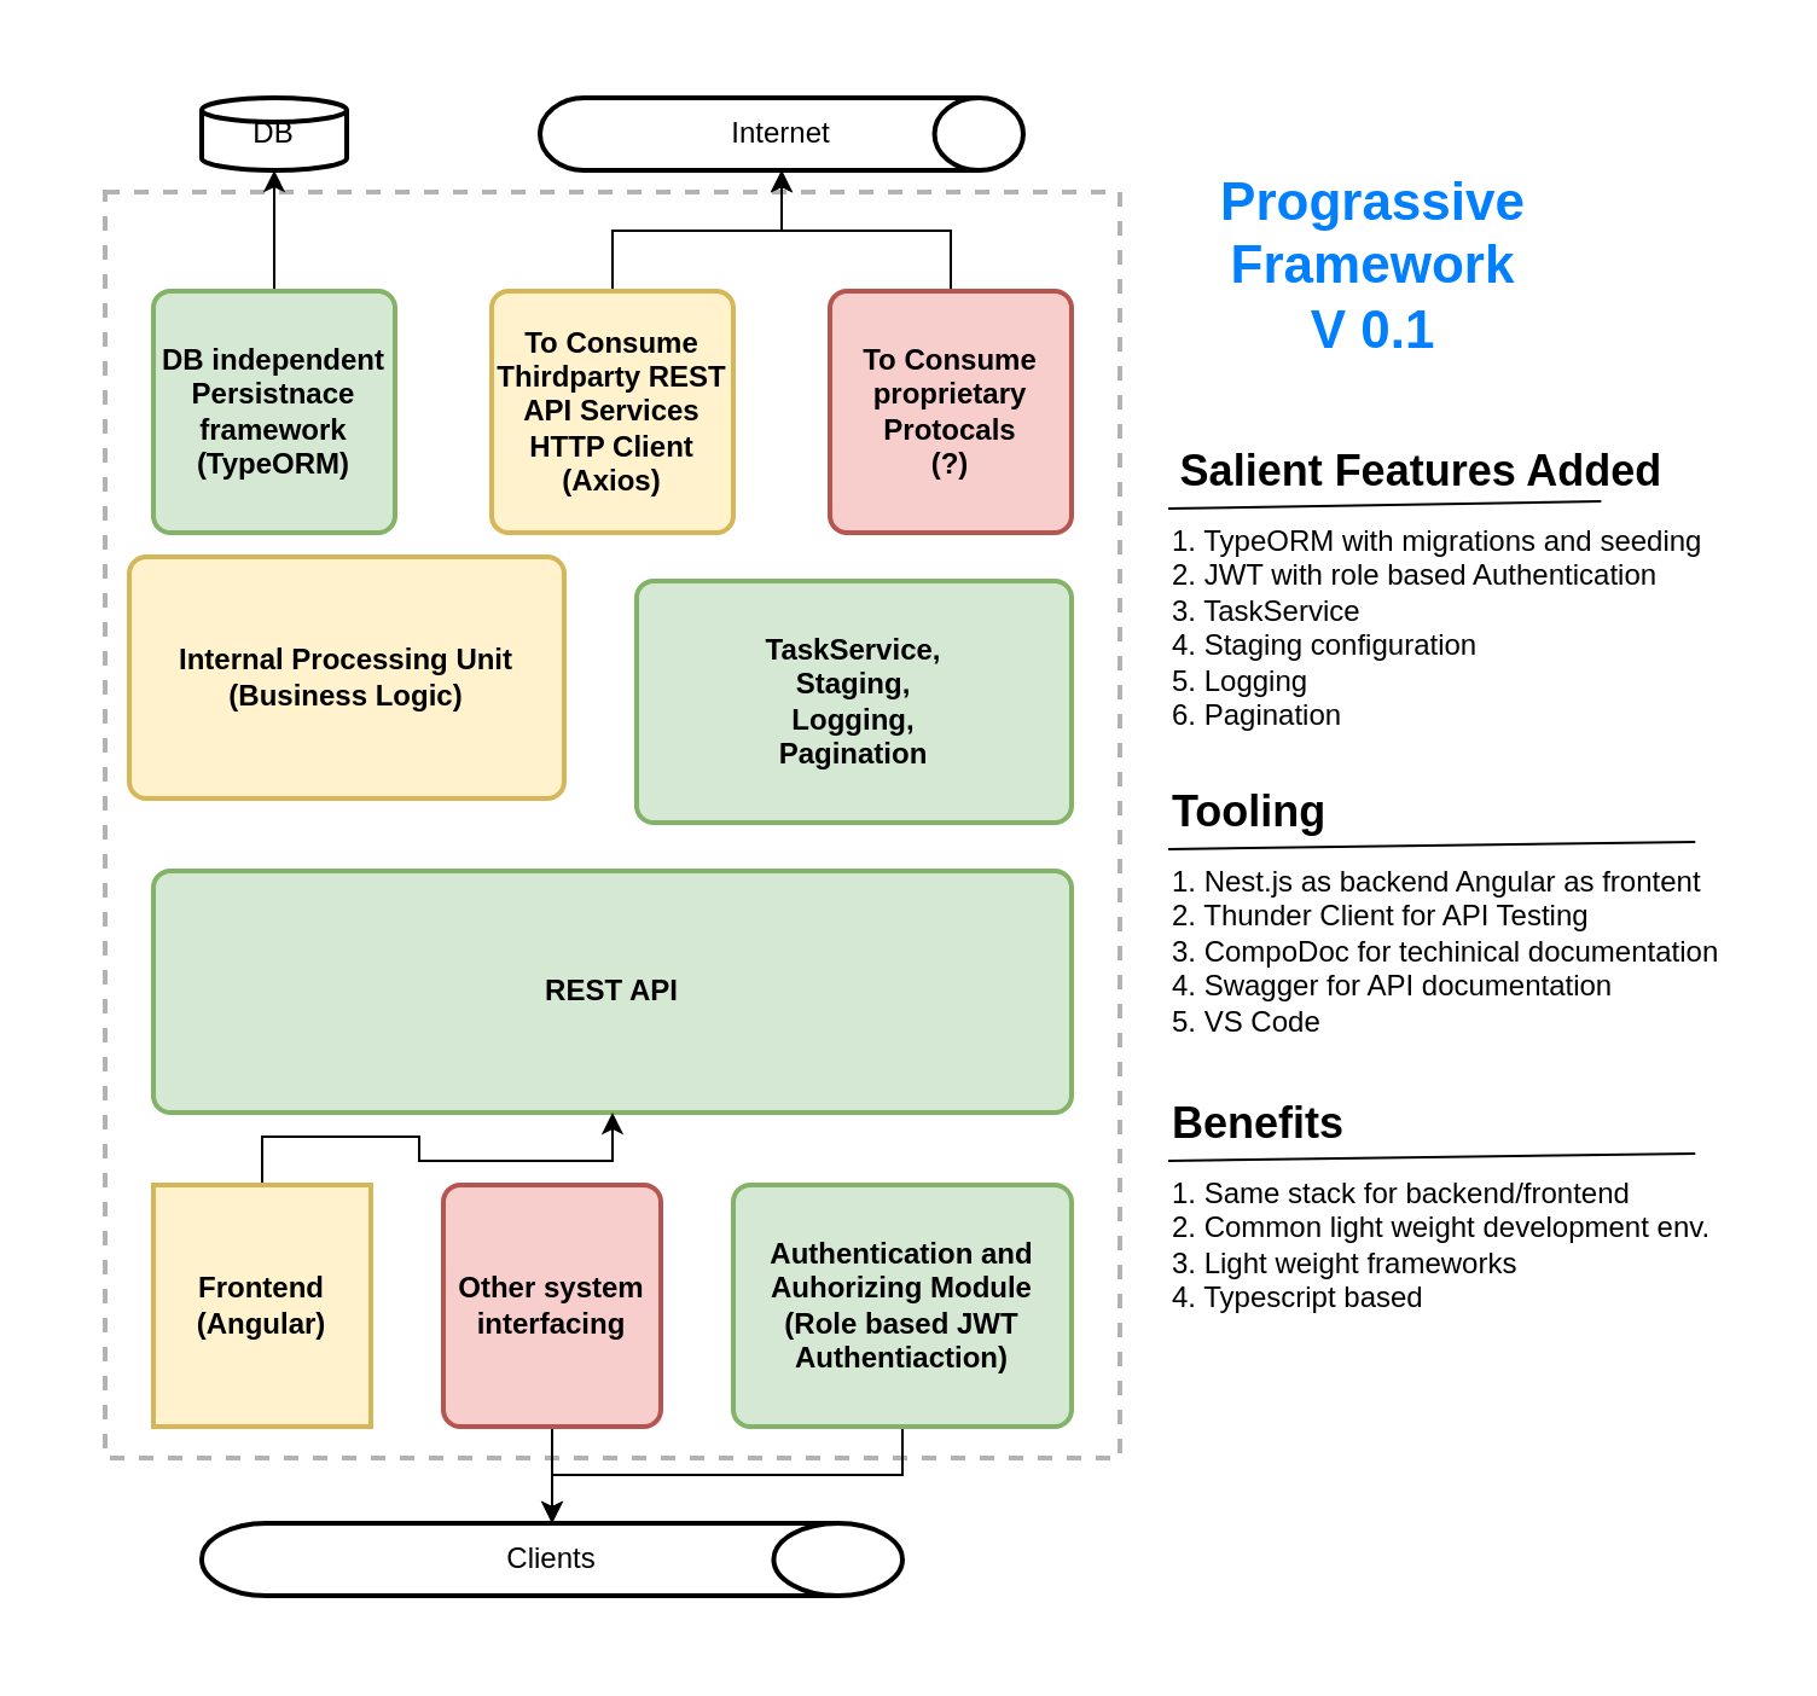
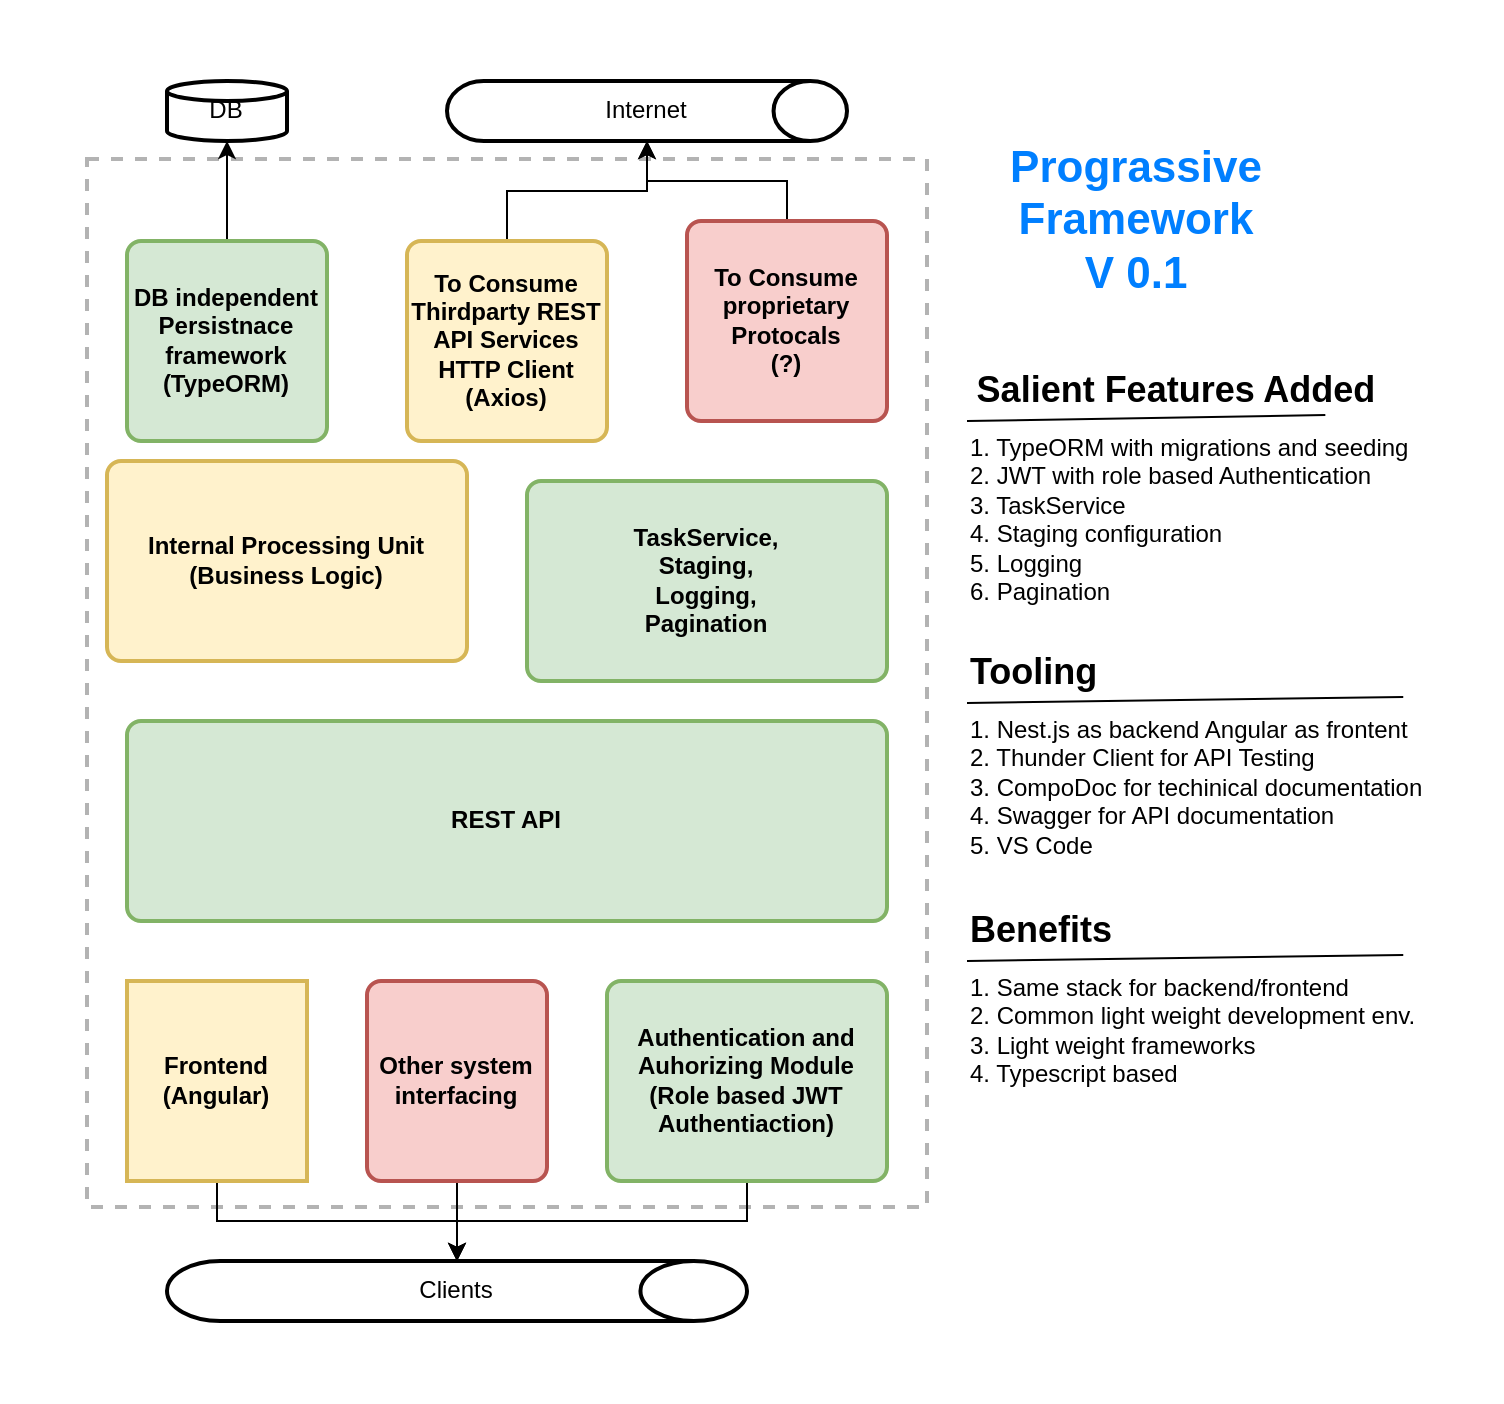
  <mxCell id="0" />
  <mxCell id="1" parent="0" />
  <mxCell id="2" value="" style="rounded=0;whiteSpace=wrap;html=1;dashed=1;fontSize=22;fontColor=#007FFF;strokeColor=#FFFFFF;strokeWidth=2;" vertex="1" parent="1"><mxGeometry x="20" y="20" width="710" height="660" as="geometry" /></mxCell>
  <mxCell id="3" value="" style="rounded=0;whiteSpace=wrap;html=1;dashed=1;strokeWidth=2;strokeColor=#B3B3B3;" vertex="1" parent="1"><mxGeometry x="43" y="79" width="420" height="524" as="geometry" /></mxCell>
  <mxCell id="4" value="" style="edgeStyle=orthogonalEdgeStyle;rounded=0;orthogonalLoop=1;jettySize=auto;html=1;" edge="1" parent="1" source="5" target="13"><mxGeometry relative="1" as="geometry" /></mxCell>
  <mxCell id="5" value="&lt;b&gt;DB independent Persistnace framework (TypeORM)&lt;/b&gt;" style="rounded=1;whiteSpace=wrap;html=1;absoluteArcSize=1;arcSize=14;strokeWidth=2;fillColor=#d5e8d4;strokeColor=#82b366;" vertex="1" parent="1"><mxGeometry x="63" y="120" width="100" height="100" as="geometry" /></mxCell>
  <mxCell id="6" value="" style="edgeStyle=orthogonalEdgeStyle;rounded=0;orthogonalLoop=1;jettySize=auto;html=1;" edge="1" parent="1" source="7" target="14"><mxGeometry relative="1" as="geometry" /></mxCell>
  <mxCell id="7" value="&lt;b&gt;To Consume Thirdparty REST API Services&lt;br&gt;HTTP Client&lt;br&gt;(Axios)&lt;br&gt;&lt;/b&gt;" style="rounded=1;whiteSpace=wrap;html=1;absoluteArcSize=1;arcSize=14;strokeWidth=2;fillColor=#fff2cc;strokeColor=#d6b656;" vertex="1" parent="1"><mxGeometry x="203" y="120" width="100" height="100" as="geometry" /></mxCell>
  <mxCell id="8" value="" style="edgeStyle=orthogonalEdgeStyle;rounded=0;orthogonalLoop=1;jettySize=auto;html=1;" edge="1" parent="1" source="9" target="14"><mxGeometry relative="1" as="geometry" /></mxCell>
- <mxCell id="9" value="&lt;b&gt;To Consume proprietary &lt;br&gt;Protocals&lt;/b&gt;&lt;br&gt;&lt;b&gt;(?)&lt;/b&gt;" style="rounded=1;whiteSpace=wrap;html=1;absoluteArcSize=1;arcSize=14;strokeWidth=2;fillColor=#f8cecc;strokeColor=#b85450;" vertex="1" parent="1"><mxGeometry x="343" y="120" width="100" height="100" as="geometry" /></mxCell>
+ <mxCell id="9" value="&lt;b&gt;To Consume proprietary &lt;br&gt;Protocals&lt;/b&gt;&lt;br&gt;&lt;b&gt;(?)&lt;/b&gt;" style="rounded=1;whiteSpace=wrap;html=1;absoluteArcSize=1;arcSize=14;strokeWidth=2;fillColor=#f8cecc;strokeColor=#b85450;" vertex="1" parent="1"><mxGeometry x="343" y="110" width="100" height="100" as="geometry" /></mxCell>
  <mxCell id="10" value="" style="edgeStyle=orthogonalEdgeStyle;rounded=0;orthogonalLoop=1;jettySize=auto;html=1;fontSize=22;fontColor=#007FFF;" edge="1" parent="1" source="11" target="21"><mxGeometry relative="1" as="geometry" /></mxCell>
  <mxCell id="11" value="&lt;b&gt;Authentication and Auhorizing Module&lt;br&gt;(Role based JWT Authentiaction)&lt;br&gt;&lt;/b&gt;" style="rounded=1;whiteSpace=wrap;html=1;absoluteArcSize=1;arcSize=14;strokeWidth=2;fillColor=#d5e8d4;strokeColor=#82b366;" vertex="1" parent="1"><mxGeometry x="303" y="490" width="140" height="100" as="geometry" /></mxCell>
  <mxCell id="12" value="&lt;b&gt;REST API&lt;br&gt;&lt;/b&gt;" style="rounded=1;whiteSpace=wrap;html=1;absoluteArcSize=1;arcSize=14;strokeWidth=2;fillColor=#d5e8d4;strokeColor=#82b366;" vertex="1" parent="1"><mxGeometry x="63" y="360" width="380" height="100" as="geometry" /></mxCell>
  <mxCell id="13" value="DB" style="strokeWidth=2;html=1;shape=mxgraph.flowchart.database;whiteSpace=wrap;" vertex="1" parent="1"><mxGeometry x="83" y="40" width="60" height="30" as="geometry" /></mxCell>
  <mxCell id="14" value="Internet" style="strokeWidth=2;html=1;shape=mxgraph.flowchart.direct_data;whiteSpace=wrap;" vertex="1" parent="1"><mxGeometry x="223" y="40" width="200" height="30" as="geometry" /></mxCell>
  <mxCell id="15" value="&lt;b&gt;Internal Processing Unit&lt;br&gt;(Business Logic)&lt;br&gt;&lt;/b&gt;" style="rounded=1;whiteSpace=wrap;html=1;absoluteArcSize=1;arcSize=14;strokeWidth=2;fillColor=#fff2cc;strokeColor=#d6b656;" vertex="1" parent="1"><mxGeometry x="53" y="230" width="180" height="100" as="geometry" /></mxCell>
- <mxCell id="16" value="" style="edgeStyle=orthogonalEdgeStyle;rounded=0;orthogonalLoop=1;jettySize=auto;html=1;fontSize=22;fontColor=#007FFF;" edge="1" parent="1" source="17" target="12"><mxGeometry relative="1" as="geometry" /></mxCell>
+ <mxCell id="16" value="" style="edgeStyle=orthogonalEdgeStyle;rounded=0;orthogonalLoop=1;jettySize=auto;html=1;fontSize=22;fontColor=#007FFF;" edge="1" parent="1" source="17" target="21"><mxGeometry relative="1" as="geometry" /></mxCell>
  <mxCell id="17" value="&lt;b&gt;Frontend&lt;br&gt;(Angular)&lt;br&gt;&lt;/b&gt;" style="whiteSpace=wrap;html=1;absoluteArcSize=1;arcSize=14;strokeWidth=2;fillColor=#fff2cc;strokeColor=#d6b656;rounded=0;" vertex="1" parent="1"><mxGeometry x="63" y="490" width="90" height="100" as="geometry" /></mxCell>
  <mxCell id="18" value="" style="edgeStyle=orthogonalEdgeStyle;rounded=0;orthogonalLoop=1;jettySize=auto;html=1;fontSize=22;fontColor=#007FFF;" edge="1" parent="1" source="19" target="21"><mxGeometry relative="1" as="geometry" /></mxCell>
  <mxCell id="19" value="&lt;b&gt;Other system interfacing&lt;br&gt;&lt;/b&gt;" style="rounded=1;whiteSpace=wrap;html=1;absoluteArcSize=1;arcSize=14;strokeWidth=2;fillColor=#f8cecc;strokeColor=#b85450;" vertex="1" parent="1"><mxGeometry x="183" y="490" width="90" height="100" as="geometry" /></mxCell>
  <mxCell id="20" value="&lt;font color=&quot;#007fff&quot; style=&quot;font-size: 22px;&quot;&gt;&lt;b style=&quot;&quot;&gt;Prograssive Framework&lt;br&gt;V 0.1&lt;br&gt;&lt;/b&gt;&lt;/font&gt;" style="text;html=1;align=center;verticalAlign=middle;whiteSpace=wrap;rounded=0;dashed=1;fontSize=12;" vertex="1" parent="1"><mxGeometry x="463" y="100" width="210" height="20" as="geometry" /></mxCell>
  <mxCell id="21" value="Clients" style="strokeWidth=2;html=1;shape=mxgraph.flowchart.direct_data;whiteSpace=wrap;" vertex="1" parent="1"><mxGeometry x="83" y="630" width="290" height="30" as="geometry" /></mxCell>
  <mxCell id="22" value="&lt;b&gt;TaskService, &lt;br&gt;Staging, &lt;br&gt;Logging, &lt;br&gt;Pagination&lt;br&gt;&lt;/b&gt;" style="rounded=1;whiteSpace=wrap;html=1;absoluteArcSize=1;arcSize=14;strokeWidth=2;fillColor=#d5e8d4;strokeColor=#82b366;" vertex="1" parent="1"><mxGeometry x="263" y="240" width="180" height="100" as="geometry" /></mxCell>
  <mxCell id="23" value="&lt;b&gt;&lt;font style=&quot;font-size: 18px;&quot;&gt;Salient Features Added&lt;/font&gt;&lt;/b&gt;" style="text;html=1;strokeColor=none;fillColor=none;align=center;verticalAlign=middle;whiteSpace=wrap;rounded=0;" vertex="1" parent="1"><mxGeometry x="483" y="180" width="210" height="30" as="geometry" /></mxCell>
  <mxCell id="24" value="&lt;b&gt;&lt;font style=&quot;font-size: 18px;&quot;&gt;Tooling&lt;/font&gt;&lt;/b&gt;" style="text;html=1;strokeColor=none;fillColor=none;align=left;verticalAlign=middle;whiteSpace=wrap;rounded=0;" vertex="1" parent="1"><mxGeometry x="483" y="321" width="210" height="30" as="geometry" /></mxCell>
  <mxCell id="25" value="" style="endArrow=none;html=1;rounded=0;fontSize=12;entryX=0.779;entryY=-0.023;entryDx=0;entryDy=0;entryPerimeter=0;" edge="1" target="31" parent="1"><mxGeometry width="50" height="50" relative="1" as="geometry"><mxPoint x="483" y="210" as="sourcePoint" /><mxPoint x="533" y="160" as="targetPoint" /></mxGeometry></mxCell>
  <mxCell id="26" value="" style="endArrow=none;html=1;rounded=0;fontSize=12;entryX=0.779;entryY=-0.023;entryDx=0;entryDy=0;entryPerimeter=0;" edge="1" parent="1"><mxGeometry width="50" height="50" relative="1" as="geometry"><mxPoint x="483" y="351" as="sourcePoint" /><mxPoint x="701.12" y="348.01" as="targetPoint" /></mxGeometry></mxCell>
  <mxCell id="27" value="&lt;b&gt;&lt;font style=&quot;font-size: 18px;&quot;&gt;Benefits&lt;/font&gt;&lt;/b&gt;" style="text;html=1;strokeColor=none;fillColor=none;align=left;verticalAlign=middle;whiteSpace=wrap;rounded=0;" vertex="1" parent="1"><mxGeometry x="483" y="450" width="210" height="30" as="geometry" /></mxCell>
  <mxCell id="28" value="" style="endArrow=none;html=1;rounded=0;fontSize=12;entryX=0.779;entryY=-0.023;entryDx=0;entryDy=0;entryPerimeter=0;" edge="1" parent="1"><mxGeometry width="50" height="50" relative="1" as="geometry"><mxPoint x="483" y="480" as="sourcePoint" /><mxPoint x="701.12" y="477.01" as="targetPoint" /></mxGeometry></mxCell>
  <mxCell id="29" value="1. Same stack for backend/frontend&lt;br&gt;2. Common light weight development env.&lt;br&gt;3. Light weight frameworks&lt;br&gt;4. Typescript based&amp;nbsp;" style="text;whiteSpace=wrap;html=1;fontSize=12;" vertex="1" parent="1"><mxGeometry x="483" y="480" width="230" height="80" as="geometry" /></mxCell>
  <mxCell id="30" value="1. Nest.js as backend Angular as frontent&lt;br&gt;2. Thunder Client for API Testing&lt;br&gt;3. CompoDoc for techinical documentation&lt;br&gt;4. Swagger for API documentation&lt;br&gt;5. VS Code&lt;br&gt;" style="text;whiteSpace=wrap;html=1;fontSize=12;" vertex="1" parent="1"><mxGeometry x="483" y="351" width="230" height="80" as="geometry" /></mxCell>
  <mxCell id="31" value="1. TypeORM with migrations and seeding&lt;br&gt;2. JWT with role based Authentication&lt;br&gt;3. TaskService&lt;br&gt;4. Staging configuration&lt;br&gt;5. Logging&lt;br&gt;6. Pagination" style="text;whiteSpace=wrap;html=1;fontSize=12;" vertex="1" parent="1"><mxGeometry x="483" y="210" width="230" height="130" as="geometry" /></mxCell>
